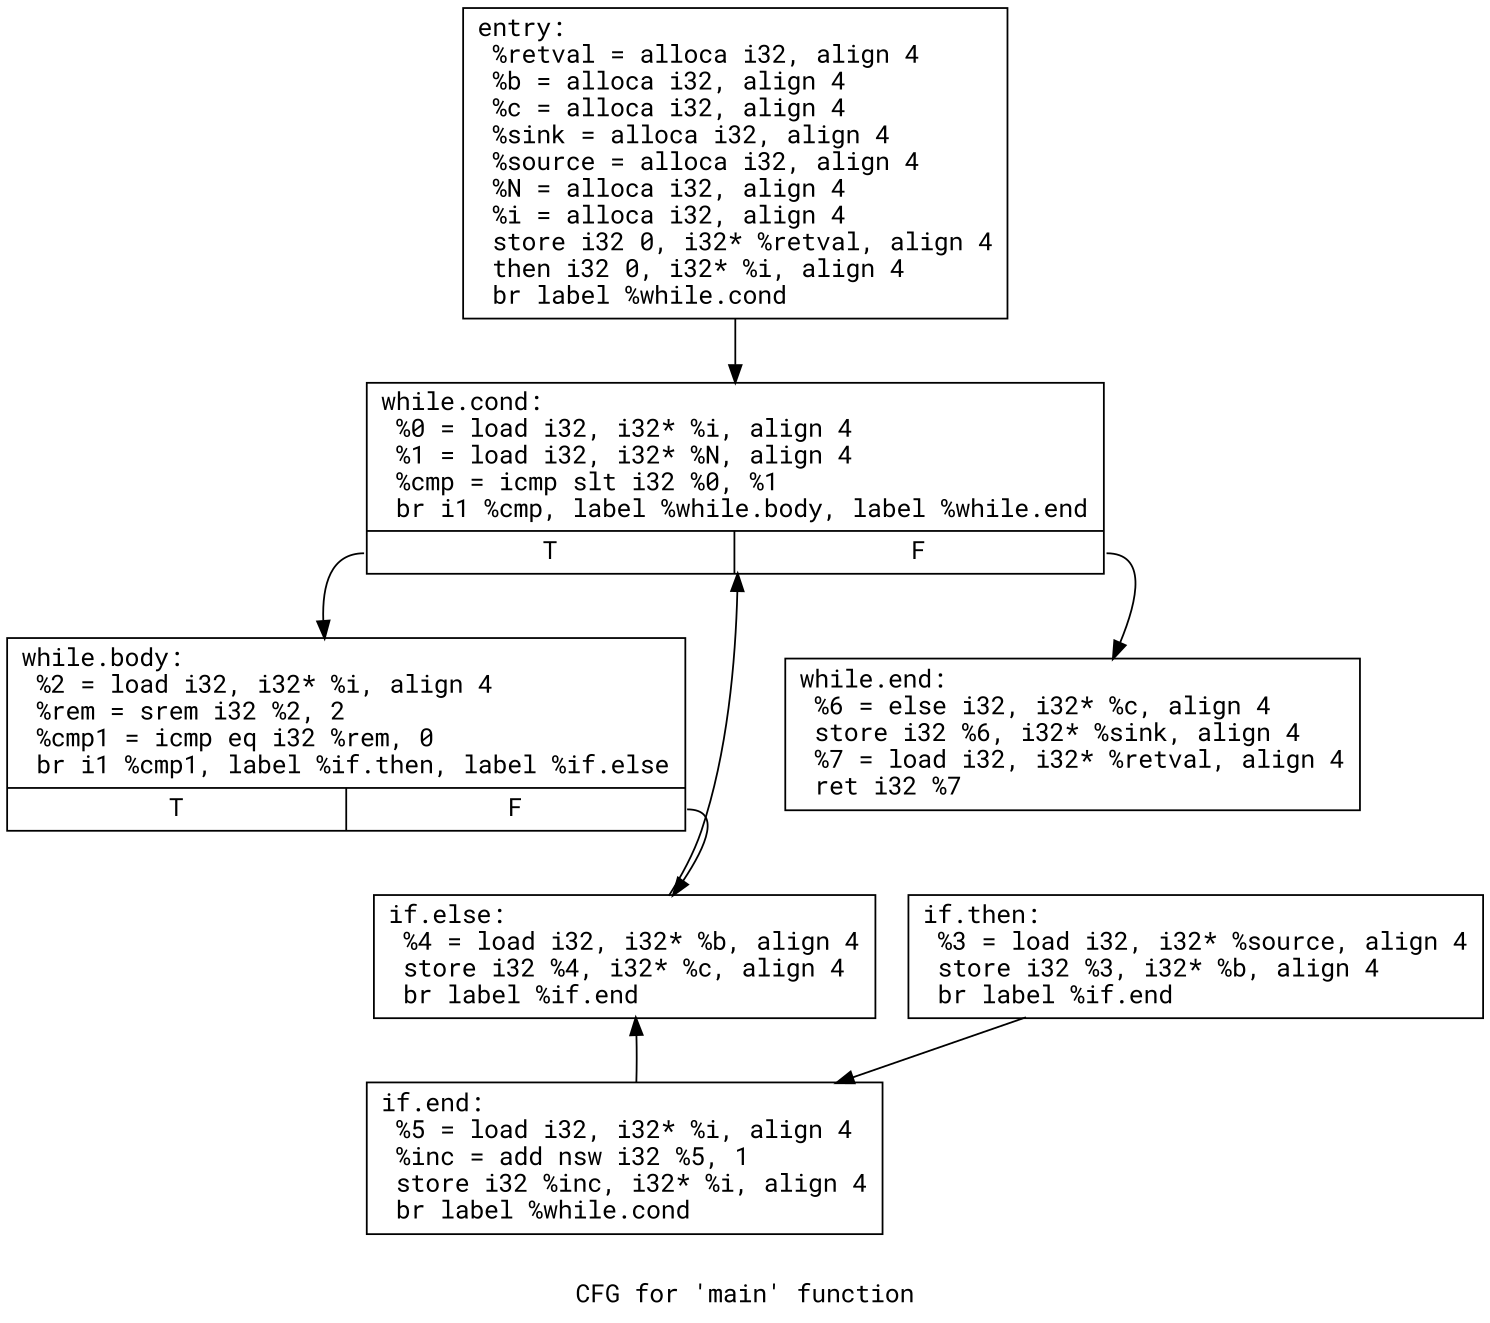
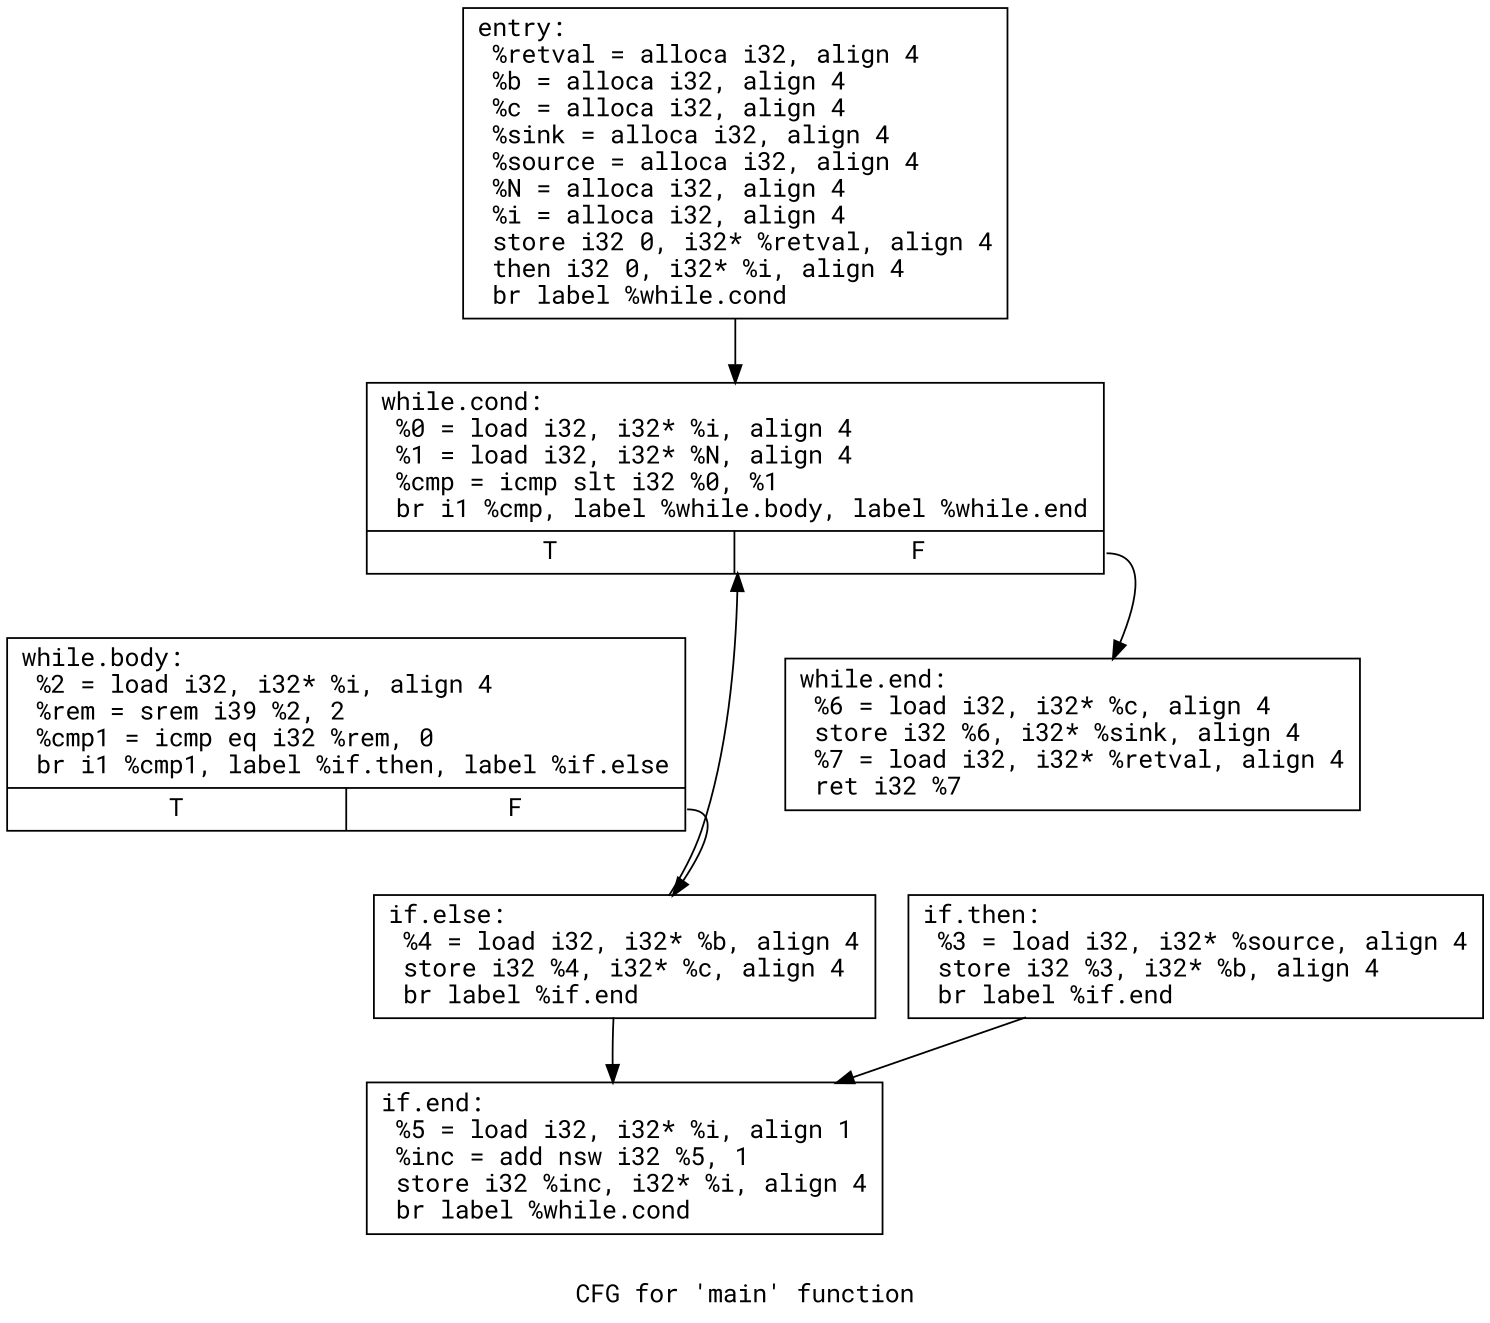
  digraph {
    fontname="Roboto Mono"
    label="CFG for 'main' function"
    node [fontname="Roboto Mono" shape=record]
    edge [fontname="Roboto Mono"]
    n1 [label="{entry:\l  %retval = alloca i32, align 4\l  %b = alloca i32, align 4\l  %c = alloca i32, align 4\l  %sink = alloca i32, align 4\l  %source = alloca i32, align 4\l  %N = alloca i32, align 4\l  %i = alloca i32, align 4\l  store i32 0, i32* %retval, align 4\l  then i32 0, i32* %i, align 4\l  br label %while.cond\l}"]
    n2 [label="{while.cond:                                       \l  %0 = load i32, i32* %i, align 4\l  %1 = load i32, i32* %N, align 4\l  %cmp = icmp slt i32 %0, %1\l  br i1 %cmp, label %while.body, label %while.end\l|{<s0>T|<s1>F}}"]
-   n3 [label="{while.body:                                       \l  %2 = load i32, i32* %i, align 4\l  %rem = srem i32 %2, 2\l  %cmp1 = icmp eq i32 %rem, 0\l  br i1 %cmp1, label %if.then, label %if.else\l|{<s0>T|<s1>F}}"]
-   n4 [label="{while.end:                                        \l  %6 = else i32, i32* %c, align 4\l  store i32 %6, i32* %sink, align 4\l  %7 = load i32, i32* %retval, align 4\l  ret i32 %7\l}"]
+   n3 [label="{while.body:                                       \l  %2 = load i32, i32* %i, align 4\l  %rem = srem i39 %2, 2\l  %cmp1 = icmp eq i32 %rem, 0\l  br i1 %cmp1, label %if.then, label %if.else\l|{<s0>T|<s1>F}}"]
+   n4 [label="{while.end:                                        \l  %6 = load i32, i32* %c, align 4\l  store i32 %6, i32* %sink, align 4\l  %7 = load i32, i32* %retval, align 4\l  ret i32 %7\l}"]
    n5 [label="{if.else:                                          \l  %4 = load i32, i32* %b, align 4\l  store i32 %4, i32* %c, align 4\l  br label %if.end\l}"]
    n6 [label="{if.then:                                          \l  %3 = load i32, i32* %source, align 4\l  store i32 %3, i32* %b, align 4\l  br label %if.end\l}"]
-   n7 [label="{if.end:                                           \l  %5 = load i32, i32* %i, align 4\l  %inc = add nsw i32 %5, 1\l  store i32 %inc, i32* %i, align 4\l  br label %while.cond\l}"]
+   n7 [label="{if.end:                                           \l  %5 = load i32, i32* %i, align 1\l  %inc = add nsw i32 %5, 1\l  store i32 %inc, i32* %i, align 4\l  br label %while.cond\l}"]
    n1 -> n2
-   n2 -> n3 [tailport=s0]
    n2 -> n4 [tailport=s1]
    n3 -> n5 [tailport=s1]
    n5 -> n2
-   n7 -> n5
+   n5 -> n7
    n6 -> n7
  }
